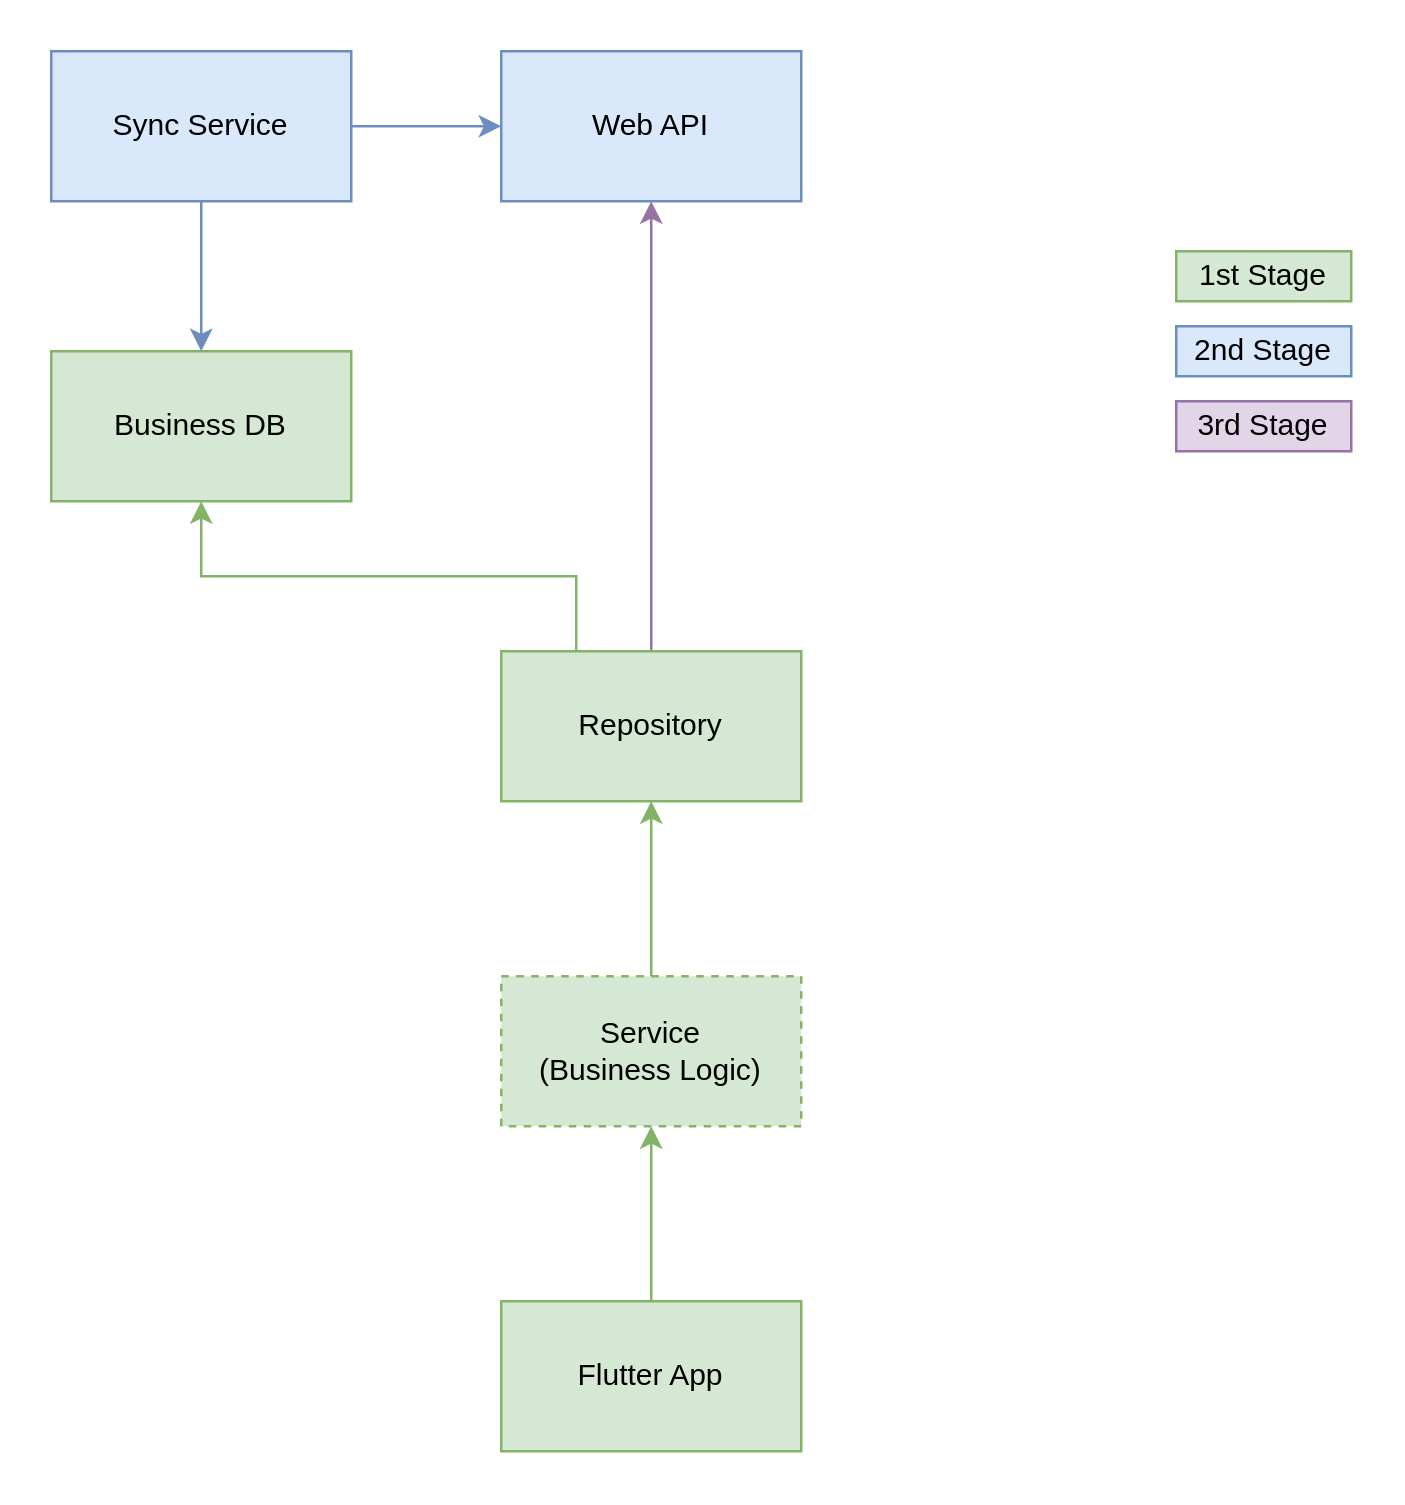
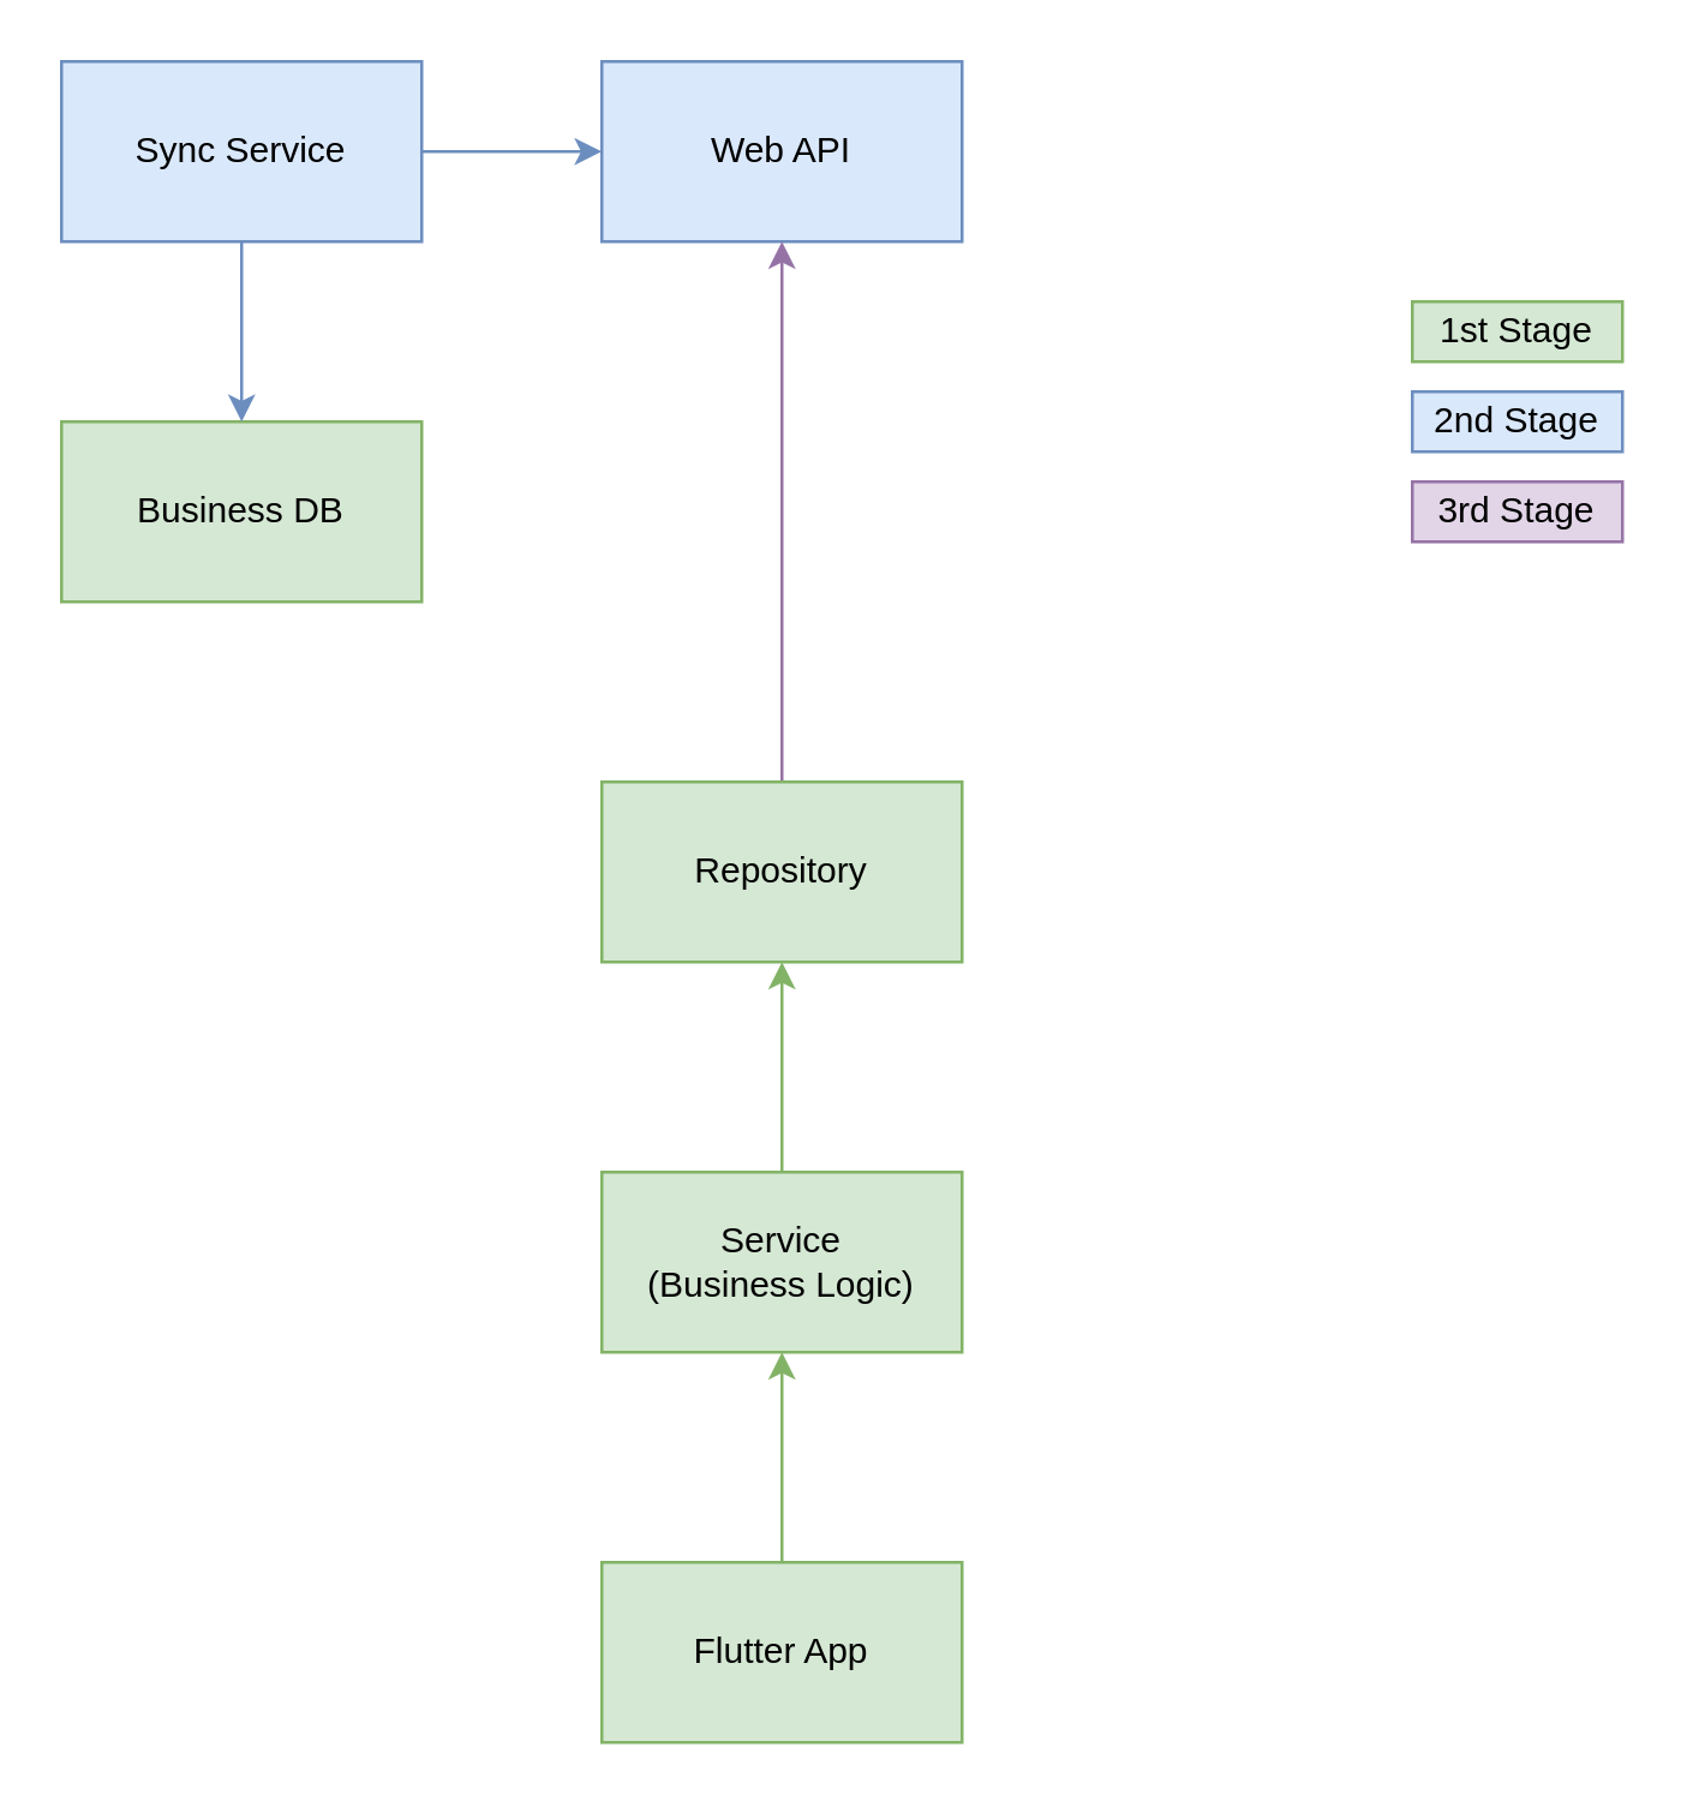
  <mxCell id="0" />
  <mxCell id="1" parent="0" />
  <mxCell id="2" value="Business DB" style="rounded=0;whiteSpace=wrap;html=1;labelBorderColor=none;fillColor=#d5e8d4;strokeColor=#82b366;" vertex="1" parent="1"><mxGeometry x="20" y="140" width="120" height="60" as="geometry" /></mxCell>
  <mxCell id="3" style="edgeStyle=orthogonalEdgeStyle;rounded=0;orthogonalLoop=1;jettySize=auto;html=1;exitX=0.5;exitY=0;exitDx=0;exitDy=0;entryX=0.5;entryY=1;entryDx=0;entryDy=0;fillColor=#d5e8d4;strokeColor=#82b366;" edge="1" parent="1" source="4" target="8"><mxGeometry relative="1" as="geometry" /></mxCell>
- <mxCell id="4" value="Service&lt;br&gt;(Business Logic)" style="rounded=0;whiteSpace=wrap;html=1;fillColor=#d5e8d4;strokeColor=#82b366;dashed=1;" vertex="1" parent="1"><mxGeometry x="200" y="390" width="120" height="60" as="geometry" /></mxCell>
+ <mxCell id="4" value="Service&lt;br&gt;(Business Logic)" style="rounded=0;whiteSpace=wrap;html=1;fillColor=#d5e8d4;strokeColor=#82b366;" vertex="1" parent="1"><mxGeometry x="200" y="390" width="120" height="60" as="geometry" /></mxCell>
  <mxCell id="5" value="Web API" style="rounded=0;whiteSpace=wrap;html=1;fillColor=#dae8fc;strokeColor=#6c8ebf;" vertex="1" parent="1"><mxGeometry x="200" y="20" width="120" height="60" as="geometry" /></mxCell>
- <mxCell id="6" style="edgeStyle=orthogonalEdgeStyle;rounded=0;orthogonalLoop=1;jettySize=auto;html=1;entryX=0.5;entryY=1;entryDx=0;entryDy=0;exitX=0.25;exitY=0;exitDx=0;exitDy=0;labelBorderColor=none;fillColor=#d5e8d4;strokeColor=#82b366;" edge="1" parent="1" source="8" target="2"><mxGeometry relative="1" as="geometry"><mxPoint x="280" y="310" as="sourcePoint" /></mxGeometry></mxCell>
  <mxCell id="7" style="edgeStyle=orthogonalEdgeStyle;rounded=0;orthogonalLoop=1;jettySize=auto;html=1;exitX=0.5;exitY=0;exitDx=0;exitDy=0;entryX=0.5;entryY=1;entryDx=0;entryDy=0;fillColor=#e1d5e7;strokeColor=#9673a6;" edge="1" parent="1" source="8" target="5"><mxGeometry relative="1" as="geometry" /></mxCell>
  <mxCell id="8" value="Repository" style="rounded=0;whiteSpace=wrap;html=1;labelBorderColor=none;fillColor=#d5e8d4;strokeColor=#82b366;" vertex="1" parent="1"><mxGeometry x="200" y="260" width="120" height="60" as="geometry" /></mxCell>
  <mxCell id="9" style="edgeStyle=orthogonalEdgeStyle;rounded=0;orthogonalLoop=1;jettySize=auto;html=1;exitX=0.5;exitY=1;exitDx=0;exitDy=0;entryX=0.5;entryY=0;entryDx=0;entryDy=0;fillColor=#dae8fc;strokeColor=#6c8ebf;" edge="1" parent="1" source="11" target="2"><mxGeometry relative="1" as="geometry" /></mxCell>
  <mxCell id="10" style="edgeStyle=orthogonalEdgeStyle;rounded=0;orthogonalLoop=1;jettySize=auto;html=1;exitX=1;exitY=0.5;exitDx=0;exitDy=0;entryX=0;entryY=0.5;entryDx=0;entryDy=0;fillColor=#dae8fc;strokeColor=#6c8ebf;" edge="1" parent="1" source="11" target="5"><mxGeometry relative="1" as="geometry" /></mxCell>
  <mxCell id="11" value="Sync Service" style="rounded=0;whiteSpace=wrap;html=1;fillColor=#dae8fc;strokeColor=#6c8ebf;" vertex="1" parent="1"><mxGeometry x="20" y="20" width="120" height="60" as="geometry" /></mxCell>
  <mxCell id="12" style="edgeStyle=orthogonalEdgeStyle;rounded=0;orthogonalLoop=1;jettySize=auto;html=1;exitX=0.5;exitY=0;exitDx=0;exitDy=0;entryX=0.5;entryY=1;entryDx=0;entryDy=0;fillColor=#d5e8d4;strokeColor=#82b366;" edge="1" parent="1" source="13" target="4"><mxGeometry relative="1" as="geometry" /></mxCell>
  <mxCell id="13" value="Flutter App" style="rounded=0;whiteSpace=wrap;html=1;fillColor=#d5e8d4;strokeColor=#82b366;" vertex="1" parent="1"><mxGeometry x="200" y="520" width="120" height="60" as="geometry" /></mxCell>
  <mxCell id="14" value="1st Stage" style="text;html=1;strokeColor=#82b366;fillColor=#d5e8d4;align=center;verticalAlign=middle;whiteSpace=wrap;rounded=0;" vertex="1" parent="1"><mxGeometry x="470" y="100" width="70" height="20" as="geometry" /></mxCell>
  <mxCell id="15" value="2nd Stage" style="text;html=1;strokeColor=#6c8ebf;fillColor=#dae8fc;align=center;verticalAlign=middle;whiteSpace=wrap;rounded=0;" vertex="1" parent="1"><mxGeometry x="470" y="130" width="70" height="20" as="geometry" /></mxCell>
  <mxCell id="16" value="3rd Stage" style="text;html=1;strokeColor=#9673a6;fillColor=#e1d5e7;align=center;verticalAlign=middle;whiteSpace=wrap;rounded=0;" vertex="1" parent="1"><mxGeometry x="470" y="160" width="70" height="20" as="geometry" /></mxCell>
